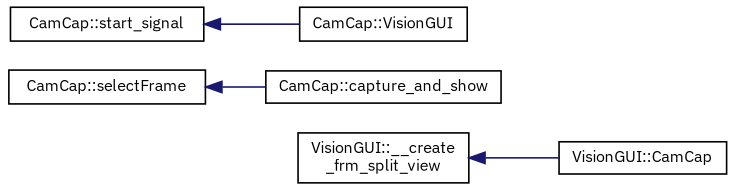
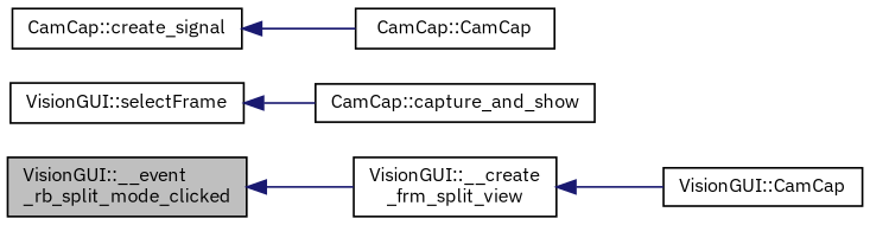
  digraph {
    fontname="IBM Plex Sans"
    rankdir=LR
    node [color=black fillcolor=white fontname="IBM Plex Sans" fontsize=10 shape=record style=filled]
    edge [color=midnightblue dir=back fontname="IBM Plex Sans" fontsize=10 labelfontname=Helvetica labelfontsize=10 style=solid]
+   n1 [fillcolor=grey75 fontcolor=black height=0.2 label="VisionGUI::__event\l_rb_split_mode_clicked" width=0.4]
    n2 [height=0.2 label="VisionGUI::__create\l_frm_split_view" width=0.4]
    n3 [height=0.2 label="VisionGUI::CamCap" width=0.4]
-   n4 [height=0.2 label="CamCap::selectFrame" width=0.4]
+   n4 [height=0.2 label="VisionGUI::selectFrame" width=0.4]
    n5 [height=0.2 label="CamCap::capture_and_show" width=0.4]
-   n6 [height=0.2 label="CamCap::start_signal" width=0.4]
-   n7 [height=0.2 label="CamCap::VisionGUI" width=0.4]
+   n6 [height=0.2 label="CamCap::create_signal" width=0.4]
+   n7 [height=0.2 label="CamCap::CamCap" width=0.4]
+   n1 -> n2
    n2 -> n3
    n4 -> n5
    n6 -> n7
  }
